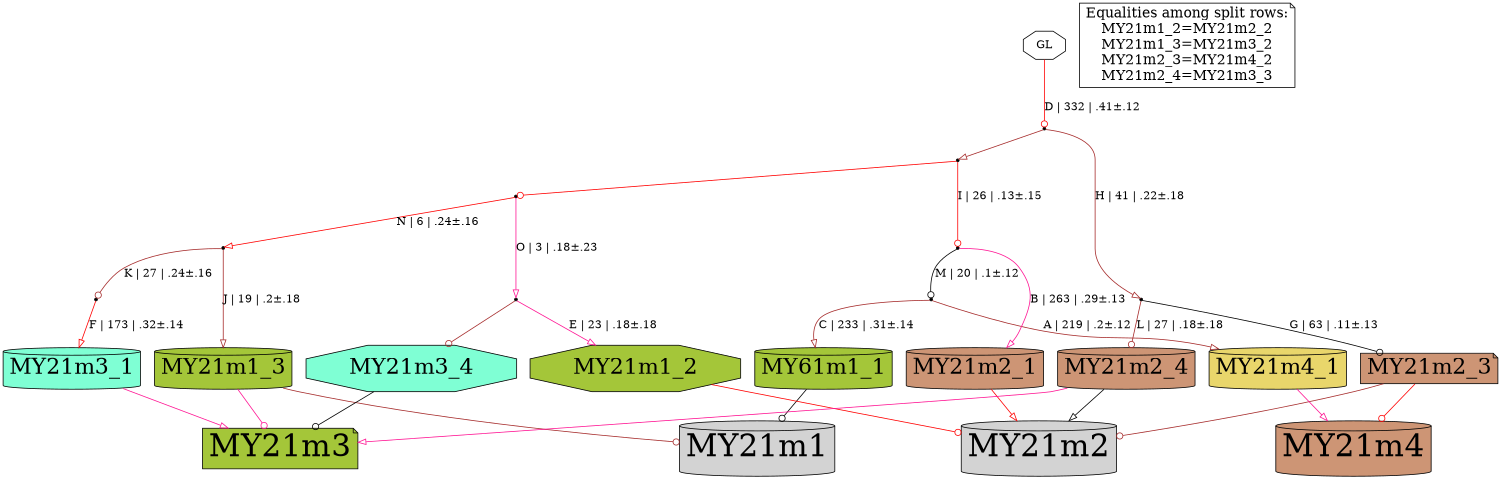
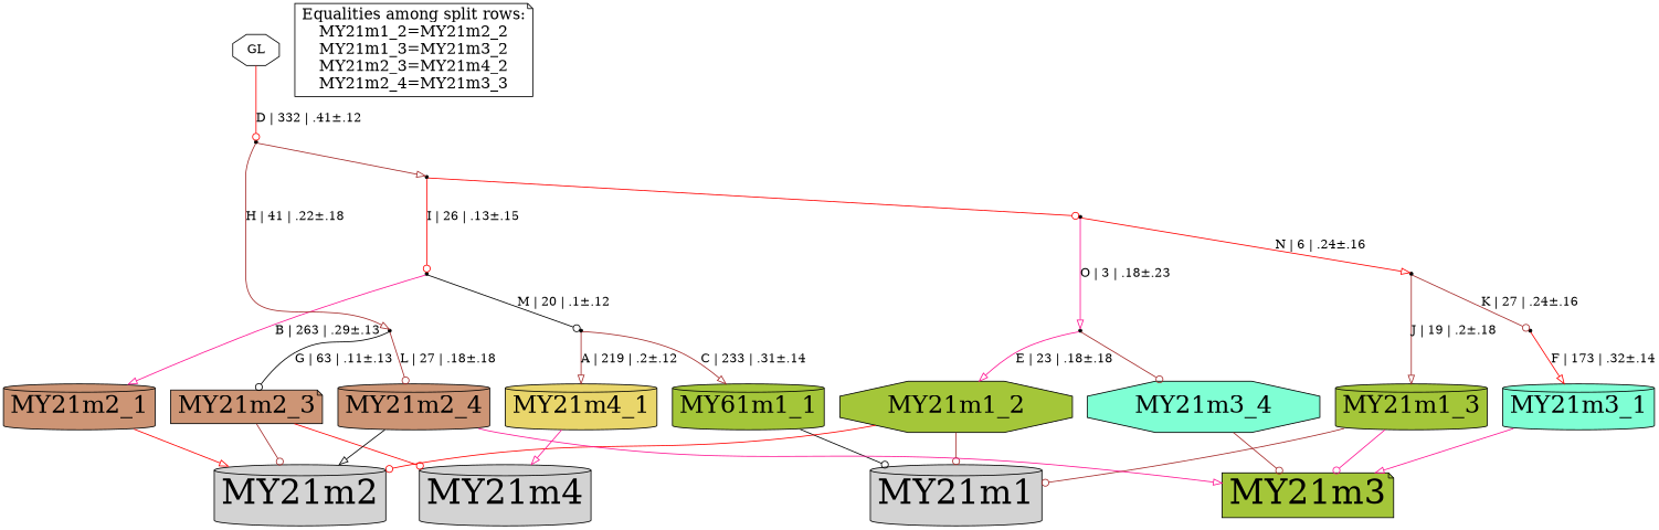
  digraph {
    node [fillcolor=black shape=cylinder style=filled]
    edge [arrowhead=odot color=brown]
    n1 [fillcolor="#a4c639" fontsize=28 label=MY61m1_1]
    n2 [fillcolor="#a4c639" fontsize=28 label=MY21m1_2 shape=octagon]
    n3 [fillcolor="#a4c639" fontsize=28 label=MY21m1_3]
    n4 [fillcolor="#cd9575" fontsize=28 label=MY21m2_1]
    n5 [fillcolor="#cd9575" fontsize=28 label=MY21m2_3 shape=note]
    n6 [fillcolor="#cd9575" fontsize=28 label=MY21m2_4]
    n7 [fillcolor="#7fffd4" fontsize=28 label=MY21m3_1]
    n8 [fillcolor="#7fffd4" fontsize=28 label=MY21m3_4 shape=octagon]
    n9 [fillcolor="#e9d66b" fontsize=28 label=MY21m4_1]
    n10 [fontsize=40 label=MY21m1 fillcolor=""]
    n11 [fontsize=40 label=MY21m2 fillcolor=""]
    n12 [fillcolor="#a4c639" fontsize=40 label=MY21m3 shape=note]
-   n13 [fontsize=40 label=MY21m4 fillcolor="#cd9575"]
+   n13 [fontsize=40 label=MY21m4 fillcolor=""]
    n14 [fontsize=18 label="Equalities among split rows:\nMY21m1_2=MY21m2_2\nMY21m1_3=MY21m3_2\nMY21m2_3=MY21m4_2\nMY21m2_4=MY21m3_3\n" shape=note fillcolor="" style=""]
    Int1 [shape=point]
    Int2 [shape=point]
    Int3 [shape=point]
    Int4 [shape=point]
    Int5 [shape=point]
    Int6 [shape=point]
    Int7 [shape=point]
    Int8 [shape=point]
    Int9 [shape=point]
    n24 [fillcolor=white label=GL shape=octagon]
    subgraph sub_1 {
      rank=same
      n1
      n2
      n3
      n4
      n5
      n6
      n7
      n8
      n9
    }
    n1 -> n10 [color=black]
+   n2 -> n10
    n2 -> n11 [color=red]
    n3 -> n10
    n3 -> n12 [color=deeppink]
    n4 -> n11 [arrowhead=onormal color=red]
    n5 -> n11
    n5 -> n13 [color=red]
    n6 -> n11 [arrowhead=onormal color=black]
    n6 -> n12 [arrowhead=onormal color=deeppink]
    n7 -> n12 [arrowhead=onormal color=deeppink]
-   n8 -> n12 [color=black]
+   n8 -> n12
    n9 -> n13 [arrowhead=onormal color=deeppink]
    Int1 -> n7 [arrowhead=onormal color=red label="F | 173 | .32±.14"]
    Int2 -> n1 [arrowhead=onormal label="C | 233 | .31±.14"]
    Int2 -> n9 [arrowhead=onormal label="A | 219 | .2±.12"]
    Int3 -> n5 [color=black label="G | 63 | .11±.13"]
    Int3 -> n6 [label="L | 27 | .18±.18"]
    Int4 -> n4 [arrowhead=onormal color=deeppink label="B | 263 | .29±.13"]
    Int4 -> Int2 [color=black label="M | 20 | .1±.12"]
    Int5 -> n3 [arrowhead=onormal label="J | 19 | .2±.18"]
    Int5 -> Int1 [label="K | 27 | .24±.16"]
    Int6 -> n2 [arrowhead=onormal color=deeppink label="E | 23 | .18±.18"]
    Int6 -> n8
    Int7 -> Int5 [arrowhead=onormal color=red label="N | 6 | .24±.16"]
    Int7 -> Int6 [arrowhead=onormal color=deeppink label="O | 3 | .18±.23"]
    Int8 -> Int4 [color=red label="I | 26 | .13±.15"]
    Int8 -> Int7 [color=red]
    Int9 -> Int3 [arrowhead=onormal label="H | 41 | .22±.18"]
    Int9 -> Int8 [arrowhead=onormal]
    n24 -> Int9 [color=red label="D | 332 | .41±.12"]
  }
